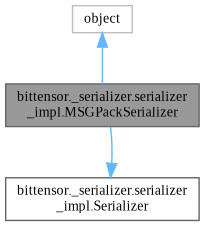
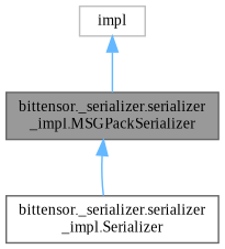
  digraph {
    fontname="Liberation Serif"
    node [color=gray40 fillcolor=white fontname="Liberation Serif" fontsize=10 shape=box style=filled]
    edge [color=steelblue1 dir=back fontname="Liberation Serif" fontsize=10 labelfontname=Helvetica labelfontsize=10 style=solid]
    n1 [fillcolor=grey60 fontcolor=black height=0.2 label="bittensor._serializer.serializer\l_impl.MSGPackSerializer" width=0.4]
    n2 [height=0.2 label="bittensor._serializer.serializer\l_impl.Serializer" width=0.4]
-   n3 [color=grey75 height=0.2 label=object width=0.4]
-   n2 -> n1
+   n3 [color=grey75 height=0.2 label=impl width=0.4]
+   n1 -> n2
    n3 -> n1
  }
